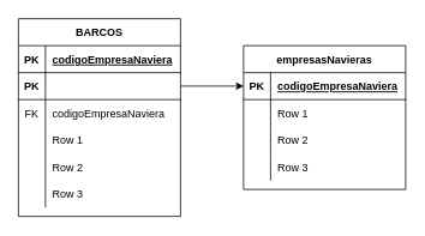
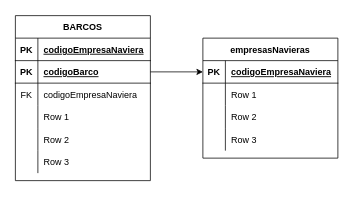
  <mxCell id="0" />
  <mxCell id="1" parent="0" />
  <mxCell id="2" value="BARCOS" style="shape=table;startSize=30;container=1;collapsible=1;childLayout=tableLayout;fixedRows=1;rowLines=0;fontStyle=1;align=center;resizeLast=1;" vertex="1" parent="1"><mxGeometry x="20" y="20" width="180" height="220" as="geometry" /></mxCell>
  <mxCell id="3" value="" style="shape=partialRectangle;collapsible=0;dropTarget=0;pointerEvents=0;fillColor=none;top=0;left=0;bottom=1;right=0;points=[[0,0.5],[1,0.5]];portConstraint=eastwest;" vertex="1" parent="2"><mxGeometry y="30" width="180" height="30" as="geometry" /></mxCell>
  <mxCell id="4" value="PK" style="shape=partialRectangle;connectable=0;fillColor=none;top=0;left=0;bottom=0;right=0;fontStyle=1;overflow=hidden;" vertex="1" parent="3"><mxGeometry width="30" height="30" as="geometry" /></mxCell>
  <mxCell id="5" value="codigoEmpresaNaviera" style="shape=partialRectangle;connectable=0;fillColor=none;top=0;left=0;bottom=0;right=0;align=left;spacingLeft=6;fontStyle=5;overflow=hidden;" vertex="1" parent="3"><mxGeometry x="30" width="150" height="30" as="geometry" /></mxCell>
  <mxCell id="6" value="" style="shape=partialRectangle;collapsible=0;dropTarget=0;pointerEvents=0;fillColor=none;top=0;left=0;bottom=1;right=0;points=[[0,0.5],[1,0.5]];portConstraint=eastwest;" vertex="1" parent="2"><mxGeometry y="60" width="180" height="30" as="geometry" /></mxCell>
  <mxCell id="7" value="PK" style="shape=partialRectangle;connectable=0;fillColor=none;top=0;left=0;bottom=0;right=0;fontStyle=1;overflow=hidden;" vertex="1" parent="6"><mxGeometry width="30" height="30" as="geometry" /></mxCell>
+ <mxCell id="8" value="codigoBarco" style="shape=partialRectangle;connectable=0;fillColor=none;top=0;left=0;bottom=0;right=0;align=left;spacingLeft=6;fontStyle=5;overflow=hidden;" vertex="1" parent="6"><mxGeometry x="30" width="150" height="30" as="geometry" /></mxCell>
  <mxCell id="9" value="" style="shape=partialRectangle;collapsible=0;dropTarget=0;pointerEvents=0;fillColor=none;top=0;left=0;bottom=0;right=0;points=[[0,0.5],[1,0.5]];portConstraint=eastwest;" vertex="1" parent="2"><mxGeometry y="90" width="180" height="30" as="geometry" /></mxCell>
  <mxCell id="10" value="FK" style="shape=partialRectangle;connectable=0;fillColor=none;top=0;left=0;bottom=0;right=0;fontStyle=0;overflow=hidden;" vertex="1" parent="9"><mxGeometry width="30" height="30" as="geometry" /></mxCell>
  <mxCell id="11" value="codigoEmpresaNaviera" style="shape=partialRectangle;connectable=0;fillColor=none;top=0;left=0;bottom=0;right=0;align=left;spacingLeft=6;fontStyle=0;overflow=hidden;" vertex="1" parent="9"><mxGeometry x="30" width="150" height="30" as="geometry" /></mxCell>
  <mxCell id="12" value="" style="shape=partialRectangle;collapsible=0;dropTarget=0;pointerEvents=0;fillColor=none;top=0;left=0;bottom=0;right=0;points=[[0,0.5],[1,0.5]];portConstraint=eastwest;" vertex="1" parent="2"><mxGeometry y="120" width="180" height="30" as="geometry" /></mxCell>
  <mxCell id="13" value="" style="shape=partialRectangle;connectable=0;fillColor=none;top=0;left=0;bottom=0;right=0;editable=1;overflow=hidden;" vertex="1" parent="12"><mxGeometry width="30" height="30" as="geometry" /></mxCell>
  <mxCell id="14" value="Row 1" style="shape=partialRectangle;connectable=0;fillColor=none;top=0;left=0;bottom=0;right=0;align=left;spacingLeft=6;overflow=hidden;" vertex="1" parent="12"><mxGeometry x="30" width="150" height="30" as="geometry" /></mxCell>
  <mxCell id="15" value="" style="shape=partialRectangle;collapsible=0;dropTarget=0;pointerEvents=0;fillColor=none;top=0;left=0;bottom=0;right=0;points=[[0,0.5],[1,0.5]];portConstraint=eastwest;" vertex="1" parent="2"><mxGeometry y="150" width="180" height="30" as="geometry" /></mxCell>
  <mxCell id="16" value="" style="shape=partialRectangle;connectable=0;fillColor=none;top=0;left=0;bottom=0;right=0;editable=1;overflow=hidden;" vertex="1" parent="15"><mxGeometry width="30" height="30" as="geometry" /></mxCell>
  <mxCell id="17" value="Row 2" style="shape=partialRectangle;connectable=0;fillColor=none;top=0;left=0;bottom=0;right=0;align=left;spacingLeft=6;overflow=hidden;" vertex="1" parent="15"><mxGeometry x="30" width="150" height="30" as="geometry" /></mxCell>
  <mxCell id="18" value="" style="shape=partialRectangle;collapsible=0;dropTarget=0;pointerEvents=0;fillColor=none;top=0;left=0;bottom=0;right=0;points=[[0,0.5],[1,0.5]];portConstraint=eastwest;" vertex="1" parent="2"><mxGeometry y="180" width="180" height="30" as="geometry" /></mxCell>
  <mxCell id="19" value="" style="shape=partialRectangle;connectable=0;fillColor=none;top=0;left=0;bottom=0;right=0;editable=1;overflow=hidden;" vertex="1" parent="18"><mxGeometry width="30" height="30" as="geometry" /></mxCell>
  <mxCell id="20" value="Row 3" style="shape=partialRectangle;connectable=0;fillColor=none;top=0;left=0;bottom=0;right=0;align=left;spacingLeft=6;overflow=hidden;" vertex="1" parent="18"><mxGeometry x="30" width="150" height="30" as="geometry" /></mxCell>
  <mxCell id="21" value="empresasNavieras" style="shape=table;startSize=30;container=1;collapsible=1;childLayout=tableLayout;fixedRows=1;rowLines=0;fontStyle=1;align=center;resizeLast=1;" vertex="1" parent="1"><mxGeometry x="270" y="50" width="180" height="160" as="geometry"><mxRectangle x="360" y="120" width="60" height="30" as="alternateBounds" /></mxGeometry></mxCell>
  <mxCell id="22" value="" style="shape=partialRectangle;collapsible=0;dropTarget=0;pointerEvents=0;fillColor=none;top=0;left=0;bottom=1;right=0;points=[[0,0.5],[1,0.5]];portConstraint=eastwest;" vertex="1" parent="21"><mxGeometry y="30" width="180" height="30" as="geometry" /></mxCell>
  <mxCell id="23" value="PK" style="shape=partialRectangle;connectable=0;fillColor=none;top=0;left=0;bottom=0;right=0;fontStyle=1;overflow=hidden;" vertex="1" parent="22"><mxGeometry width="30" height="30" as="geometry" /></mxCell>
  <mxCell id="24" value="codigoEmpresaNaviera" style="shape=partialRectangle;connectable=0;fillColor=none;top=0;left=0;bottom=0;right=0;align=left;spacingLeft=6;fontStyle=5;overflow=hidden;" vertex="1" parent="22"><mxGeometry x="30" width="150" height="30" as="geometry" /></mxCell>
  <mxCell id="25" value="" style="shape=partialRectangle;collapsible=0;dropTarget=0;pointerEvents=0;fillColor=none;top=0;left=0;bottom=0;right=0;points=[[0,0.5],[1,0.5]];portConstraint=eastwest;" vertex="1" parent="21"><mxGeometry y="60" width="180" height="30" as="geometry" /></mxCell>
  <mxCell id="26" value="" style="shape=partialRectangle;connectable=0;fillColor=none;top=0;left=0;bottom=0;right=0;editable=1;overflow=hidden;" vertex="1" parent="25"><mxGeometry width="30" height="30" as="geometry" /></mxCell>
  <mxCell id="27" value="Row 1" style="shape=partialRectangle;connectable=0;fillColor=none;top=0;left=0;bottom=0;right=0;align=left;spacingLeft=6;overflow=hidden;" vertex="1" parent="25"><mxGeometry x="30" width="150" height="30" as="geometry" /></mxCell>
  <mxCell id="28" value="" style="shape=partialRectangle;collapsible=0;dropTarget=0;pointerEvents=0;fillColor=none;top=0;left=0;bottom=0;right=0;points=[[0,0.5],[1,0.5]];portConstraint=eastwest;" vertex="1" parent="21"><mxGeometry y="90" width="180" height="30" as="geometry" /></mxCell>
  <mxCell id="29" value="" style="shape=partialRectangle;connectable=0;fillColor=none;top=0;left=0;bottom=0;right=0;editable=1;overflow=hidden;" vertex="1" parent="28"><mxGeometry width="30" height="30" as="geometry" /></mxCell>
  <mxCell id="30" value="Row 2" style="shape=partialRectangle;connectable=0;fillColor=none;top=0;left=0;bottom=0;right=0;align=left;spacingLeft=6;overflow=hidden;" vertex="1" parent="28"><mxGeometry x="30" width="150" height="30" as="geometry" /></mxCell>
  <mxCell id="31" value="" style="shape=partialRectangle;collapsible=0;dropTarget=0;pointerEvents=0;fillColor=none;top=0;left=0;bottom=0;right=0;points=[[0,0.5],[1,0.5]];portConstraint=eastwest;" vertex="1" parent="21"><mxGeometry y="120" width="180" height="30" as="geometry" /></mxCell>
  <mxCell id="32" value="" style="shape=partialRectangle;connectable=0;fillColor=none;top=0;left=0;bottom=0;right=0;editable=1;overflow=hidden;" vertex="1" parent="31"><mxGeometry width="30" height="30" as="geometry" /></mxCell>
  <mxCell id="33" value="Row 3" style="shape=partialRectangle;connectable=0;fillColor=none;top=0;left=0;bottom=0;right=0;align=left;spacingLeft=6;overflow=hidden;" vertex="1" parent="31"><mxGeometry x="30" width="150" height="30" as="geometry" /></mxCell>
  <mxCell id="34" style="edgeStyle=orthogonalEdgeStyle;orthogonalLoop=1;jettySize=auto;html=1;exitX=1;exitY=0.5;exitDx=0;exitDy=0;entryX=0;entryY=0.5;entryDx=0;entryDy=0;backgroundOutline=0;fixDash=0;snapToPoint=0;perimeterSpacing=0;movable=0;" edge="1" parent="1" source="6" target="22"><mxGeometry relative="1" as="geometry" /></mxCell>
